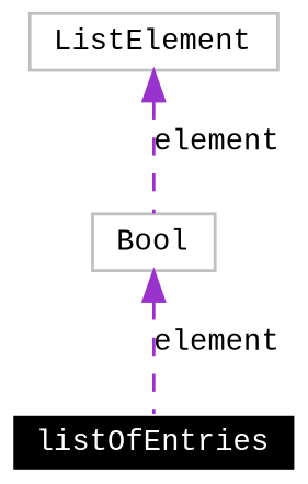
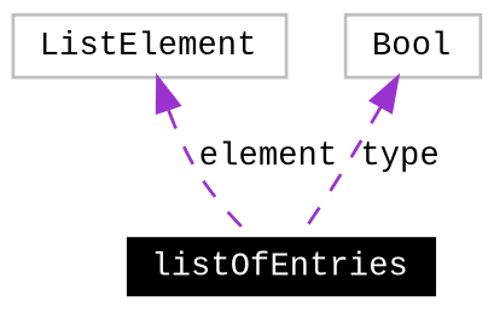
  digraph {
    fontname="Liberation Mono"
    node [color=grey75 fillcolor=white fontname="Liberation Mono" fontsize=10 shape=record style=filled]
    edge [color=darkorchid3 dir=back fontname="Liberation Mono" fontsize=10 labelfontname=Helvetica labelfontsize=10 style=dashed]
    n1 [color=white fillcolor=black fontcolor=white height=0.2 label=listOfEntries width=0.4]
    n2 [height=0.2 label=ListElement width=0.4]
    n3 [height=0.2 label=Bool width=0.4]
-   n2 -> n3 [label=element]
-   n3 -> n1 [label=element]
+   n2 -> n1 [label=element]
+   n3 -> n1 [label=type]
  }
